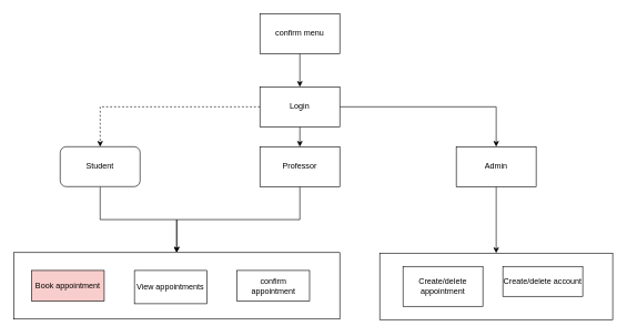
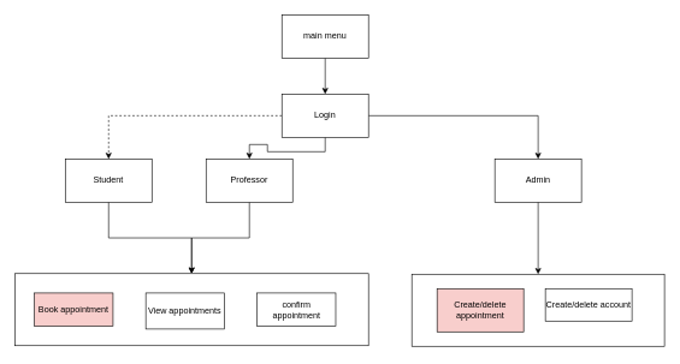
  <mxCell id="0" />
  <mxCell id="1" parent="0" />
  <mxCell id="2" style="edgeStyle=orthogonalEdgeStyle;rounded=0;orthogonalLoop=1;jettySize=auto;html=1;exitX=0.5;exitY=1;exitDx=0;exitDy=0;entryX=0.5;entryY=0;entryDx=0;entryDy=0;" edge="1" parent="1" source="3" target="7"><mxGeometry relative="1" as="geometry" /></mxCell>
- <mxCell id="3" value="confirm menu" style="rounded=0;whiteSpace=wrap;html=1;" vertex="1" parent="1"><mxGeometry x="390" y="20" width="120" height="60" as="geometry" /></mxCell>
+ <mxCell id="3" value="main menu" style="rounded=0;whiteSpace=wrap;html=1;" vertex="1" parent="1"><mxGeometry x="390" y="20" width="120" height="60" as="geometry" /></mxCell>
  <mxCell id="4" style="edgeStyle=orthogonalEdgeStyle;rounded=0;orthogonalLoop=1;jettySize=auto;html=1;exitX=0;exitY=0.5;exitDx=0;exitDy=0;entryX=0.5;entryY=0;entryDx=0;entryDy=0;dashed=1;" edge="1" parent="1" source="7" target="9"><mxGeometry relative="1" as="geometry" /></mxCell>
  <mxCell id="5" style="edgeStyle=orthogonalEdgeStyle;rounded=0;orthogonalLoop=1;jettySize=auto;html=1;exitX=0.5;exitY=1;exitDx=0;exitDy=0;entryX=0.5;entryY=0;entryDx=0;entryDy=0;" edge="1" parent="1" source="7" target="11"><mxGeometry relative="1" as="geometry" /></mxCell>
  <mxCell id="6" style="edgeStyle=orthogonalEdgeStyle;rounded=0;orthogonalLoop=1;jettySize=auto;html=1;exitX=1;exitY=0.5;exitDx=0;exitDy=0;entryX=0.5;entryY=0;entryDx=0;entryDy=0;" edge="1" parent="1" source="7" target="13"><mxGeometry relative="1" as="geometry" /></mxCell>
  <mxCell id="7" value="Login" style="rounded=0;whiteSpace=wrap;html=1;" vertex="1" parent="1"><mxGeometry x="390" y="130" width="120" height="60" as="geometry" /></mxCell>
  <mxCell id="8" style="edgeStyle=orthogonalEdgeStyle;rounded=0;orthogonalLoop=1;jettySize=auto;html=1;exitX=0.5;exitY=1;exitDx=0;exitDy=0;" edge="1" parent="1" source="9" target="15"><mxGeometry relative="1" as="geometry" /></mxCell>
- <mxCell id="9" value="Student" style="whiteSpace=wrap;html=1;rounded=1;" vertex="1" parent="1"><mxGeometry x="90" y="220" width="120" height="60" as="geometry" /></mxCell>
+ <mxCell id="9" value="Student" style="rounded=0;whiteSpace=wrap;html=1;" vertex="1" parent="1"><mxGeometry x="90" y="220" width="120" height="60" as="geometry" /></mxCell>
  <mxCell id="10" style="edgeStyle=orthogonalEdgeStyle;rounded=0;orthogonalLoop=1;jettySize=auto;html=1;exitX=0.5;exitY=1;exitDx=0;exitDy=0;entryX=0.5;entryY=0;entryDx=0;entryDy=0;" edge="1" parent="1" source="11" target="15"><mxGeometry relative="1" as="geometry" /></mxCell>
- <mxCell id="11" value="Professor" style="rounded=0;whiteSpace=wrap;html=1;" vertex="1" parent="1"><mxGeometry x="390" y="220" width="120" height="60" as="geometry" /></mxCell>
+ <mxCell id="11" value="Professor" style="rounded=0;whiteSpace=wrap;html=1;" vertex="1" parent="1"><mxGeometry x="285" y="220" width="120" height="60" as="geometry" /></mxCell>
  <mxCell id="12" style="edgeStyle=orthogonalEdgeStyle;rounded=0;orthogonalLoop=1;jettySize=auto;html=1;exitX=0.5;exitY=1;exitDx=0;exitDy=0;" edge="1" parent="1" source="13" target="20"><mxGeometry relative="1" as="geometry" /></mxCell>
  <mxCell id="13" value="Admin" style="rounded=0;whiteSpace=wrap;html=1;" vertex="1" parent="1"><mxGeometry x="685" y="220" width="120" height="60" as="geometry" /></mxCell>
  <mxCell id="14" value="" style="group" vertex="1" connectable="0" parent="1"><mxGeometry x="20" y="383" width="490" height="100" as="geometry" /></mxCell>
  <mxCell id="15" value="" style="rounded=0;whiteSpace=wrap;html=1;" vertex="1" parent="14"><mxGeometry y="-3.85" width="490" height="100" as="geometry" /></mxCell>
  <mxCell id="16" value="Book appointment" style="rounded=0;whiteSpace=wrap;html=1;fillColor=#f8cecc;" vertex="1" parent="14"><mxGeometry x="27.222" y="23.077" width="108.889" height="46.154" as="geometry" /></mxCell>
  <mxCell id="17" value="View appointments" style="rounded=0;whiteSpace=wrap;html=1;" vertex="1" parent="14"><mxGeometry x="181.481" y="23.077" width="108.889" height="50" as="geometry" /></mxCell>
  <mxCell id="18" value="confirm appointment" style="whiteSpace=wrap;html=1;" vertex="1" parent="14"><mxGeometry x="335.741" y="23.077" width="108.889" height="46.154" as="geometry" /></mxCell>
  <mxCell id="19" value="" style="group" vertex="1" connectable="0" parent="1"><mxGeometry x="570" y="380" width="350" height="100" as="geometry" /></mxCell>
  <mxCell id="20" value="" style="rounded=0;whiteSpace=wrap;html=1;" vertex="1" parent="19"><mxGeometry width="350" height="100" as="geometry" /></mxCell>
  <mxCell id="21" value="Create/delete account" style="rounded=0;whiteSpace=wrap;html=1;" vertex="1" parent="19"><mxGeometry x="185" y="20" width="120" height="45" as="geometry" /></mxCell>
- <mxCell id="22" value="Create/delete appointment" style="rounded=0;whiteSpace=wrap;html=1;" vertex="1" parent="19"><mxGeometry x="35" y="20" width="120" height="60" as="geometry" /></mxCell>
+ <mxCell id="22" value="Create/delete appointment" style="rounded=0;whiteSpace=wrap;html=1;fillColor=#f8cecc;" vertex="1" parent="19"><mxGeometry x="35" y="20" width="120" height="60" as="geometry" /></mxCell>
